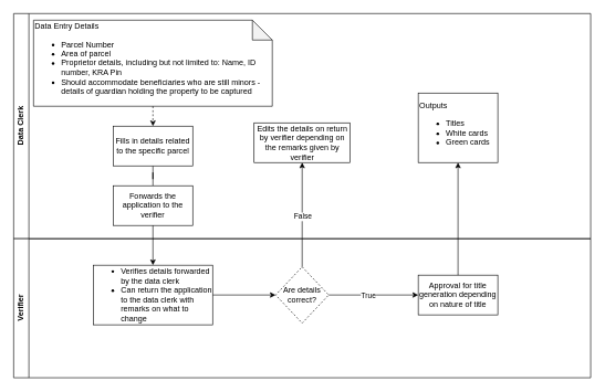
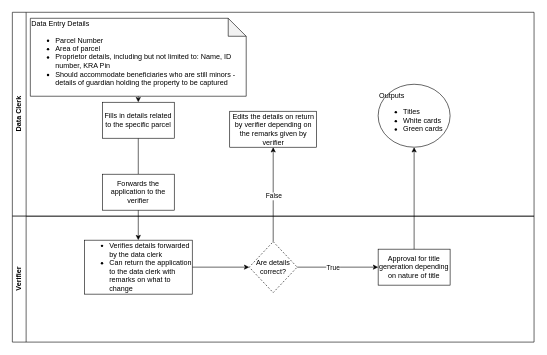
  <mxCell id="0" />
  <mxCell id="1" parent="0" />
  <mxCell id="2" value="Data Clerk" style="swimlane;horizontal=0;whiteSpace=wrap;html=1;" vertex="1" parent="1"><mxGeometry x="20" y="20" width="870" height="340" as="geometry" /></mxCell>
  <mxCell id="3" value="" style="edgeStyle=orthogonalEdgeStyle;rounded=0;orthogonalLoop=1;jettySize=auto;html=1;endArrow=none;" edge="1" parent="2" source="4" target="7"><mxGeometry relative="1" as="geometry" /></mxCell>
- <mxCell id="4" value="Fills in details related to the specific parcel" style="whiteSpace=wrap;html=1;" vertex="1" parent="2"><mxGeometry x="150" y="170" width="120" height="60" as="geometry" /></mxCell>
+ <mxCell id="4" value="Fills in details related to the specific parcel" style="whiteSpace=wrap;html=1;" vertex="1" parent="2"><mxGeometry x="150" y="150" width="120" height="60" as="geometry" /></mxCell>
  <mxCell id="5" value="&lt;div&gt;Data Entry Details&lt;/div&gt;&lt;div&gt;&lt;ul&gt;&lt;li&gt;Parcel Number&lt;/li&gt;&lt;li&gt;Area of parcel&lt;br&gt;&lt;/li&gt;&lt;li&gt;Proprietor details, including but not limited to: Name, ID number, KRA Pin&amp;nbsp;&lt;/li&gt;&lt;li&gt;Should accommodate beneficiaries who are still minors - details of guardian holding the property to be captured&lt;/li&gt;&lt;/ul&gt;&lt;/div&gt;" style="shape=note;whiteSpace=wrap;html=1;backgroundOutline=1;darkOpacity=0.05;align=left;" vertex="1" parent="2"><mxGeometry x="30" y="10" width="360" height="130" as="geometry" /></mxCell>
  <mxCell id="6" value="" style="html=1;labelBackgroundColor=#ffffff;startArrow=none;startFill=0;startSize=6;endArrow=classic;endFill=1;endSize=6;jettySize=auto;orthogonalLoop=1;strokeWidth=1;dashed=1;fontSize=14;rounded=0;entryX=0.5;entryY=0;entryDx=0;entryDy=0;exitX=0.5;exitY=1;exitDx=0;exitDy=0;exitPerimeter=0;" edge="1" parent="2" source="5" target="4"><mxGeometry width="60" height="60" relative="1" as="geometry"><mxPoint x="330" y="140" as="sourcePoint" /><mxPoint x="380" y="89.41" as="targetPoint" /><Array as="points" /></mxGeometry></mxCell>
- <mxCell id="7" value="Forwards the application to the verifier" style="whiteSpace=wrap;html=1;" vertex="1" parent="2"><mxGeometry x="150" y="260" width="120" height="60" as="geometry" /></mxCell>
+ <mxCell id="7" value="Forwards the application to the verifier" style="whiteSpace=wrap;html=1;" vertex="1" parent="2"><mxGeometry x="150" y="270" width="120" height="60" as="geometry" /></mxCell>
  <mxCell id="8" value="Edits the details on return by verifier depending on the remarks given by verifier" style="whiteSpace=wrap;html=1;" vertex="1" parent="2"><mxGeometry x="362.5" y="165" width="145" height="60" as="geometry" /></mxCell>
- <mxCell id="9" value="Outputs&lt;div&gt;&lt;ul&gt;&lt;li&gt;Titles&lt;/li&gt;&lt;li&gt;White cards&lt;/li&gt;&lt;li style=&quot;&quot;&gt;Green cards&lt;/li&gt;&lt;/ul&gt;&lt;/div&gt;" style="whiteSpace=wrap;html=1;align=left;" vertex="1" parent="2"><mxGeometry x="610" y="120" width="120" height="105" as="geometry" /></mxCell>
+ <mxCell id="9" value="Outputs&lt;div&gt;&lt;ul&gt;&lt;li&gt;Titles&lt;/li&gt;&lt;li&gt;White cards&lt;/li&gt;&lt;li style=&quot;&quot;&gt;Green cards&lt;/li&gt;&lt;/ul&gt;&lt;/div&gt;" style="ellipse;whiteSpace=wrap;html=1;align=left;" vertex="1" parent="2"><mxGeometry x="610" y="120" width="120" height="105" as="geometry" /></mxCell>
  <mxCell id="10" value="Verifier" style="swimlane;horizontal=0;whiteSpace=wrap;html=1;" vertex="1" parent="1"><mxGeometry x="20" y="360" width="870" height="210" as="geometry" /></mxCell>
  <mxCell id="11" value="" style="edgeStyle=orthogonalEdgeStyle;rounded=0;orthogonalLoop=1;jettySize=auto;html=1;" edge="1" parent="10" source="12" target="15"><mxGeometry relative="1" as="geometry" /></mxCell>
  <mxCell id="12" value="&lt;ul&gt;&lt;li&gt;Verifies details forwarded by the data clerk&lt;/li&gt;&lt;li&gt;Can return the application to the data clerk with remarks on what to change&amp;nbsp;&lt;/li&gt;&lt;/ul&gt;" style="whiteSpace=wrap;html=1;align=left;" vertex="1" parent="10"><mxGeometry x="120" y="40" width="180" height="90" as="geometry" /></mxCell>
  <mxCell id="13" value="" style="edgeStyle=orthogonalEdgeStyle;rounded=0;orthogonalLoop=1;jettySize=auto;html=1;" edge="1" parent="10" source="15" target="16"><mxGeometry relative="1" as="geometry" /></mxCell>
  <mxCell id="14" value="True" style="edgeLabel;html=1;align=center;verticalAlign=middle;resizable=0;points=[];" vertex="1" connectable="0" parent="13"><mxGeometry x="-0.133" y="-1" relative="1" as="geometry"><mxPoint as="offset" /></mxGeometry></mxCell>
  <mxCell id="15" value="Are details correct?" style="rhombus;whiteSpace=wrap;html=1;dashed=1;" vertex="1" parent="10"><mxGeometry x="395" y="42.5" width="80" height="85" as="geometry" /></mxCell>
  <mxCell id="16" value="Approval for title generation depending on nature of title" style="whiteSpace=wrap;html=1;" vertex="1" parent="10"><mxGeometry x="610" y="55" width="120" height="60" as="geometry" /></mxCell>
  <mxCell id="17" value="" style="edgeStyle=orthogonalEdgeStyle;rounded=0;orthogonalLoop=1;jettySize=auto;html=1;" edge="1" parent="1" source="7" target="12"><mxGeometry relative="1" as="geometry" /></mxCell>
  <mxCell id="18" value="" style="edgeStyle=orthogonalEdgeStyle;rounded=0;orthogonalLoop=1;jettySize=auto;html=1;" edge="1" parent="1" source="15" target="8"><mxGeometry relative="1" as="geometry" /></mxCell>
  <mxCell id="19" value="False" style="edgeLabel;html=1;align=center;verticalAlign=middle;resizable=0;points=[];" vertex="1" connectable="0" parent="18"><mxGeometry x="-0.052" relative="1" as="geometry"><mxPoint y="-1" as="offset" /></mxGeometry></mxCell>
  <mxCell id="20" value="" style="edgeStyle=orthogonalEdgeStyle;rounded=0;orthogonalLoop=1;jettySize=auto;html=1;" edge="1" parent="1" source="16" target="9"><mxGeometry relative="1" as="geometry" /></mxCell>
